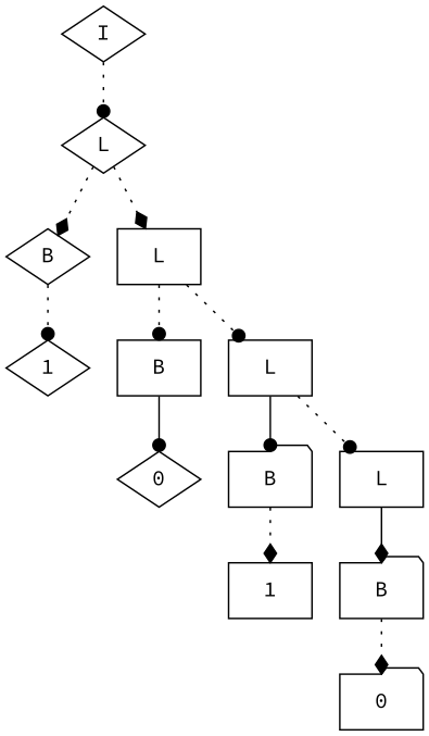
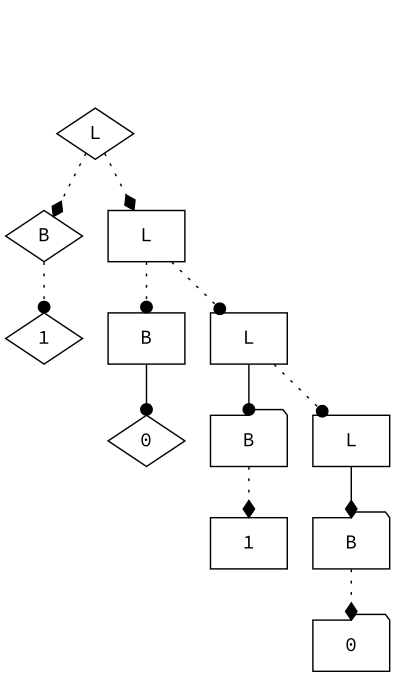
  digraph {
    fontname="Source Code Pro"
    node [shape=diamond fontname="Source Code Pro"]
    edge [style=dotted arrowhead=dot fontname="Source Code Pro"]
    n1 [label=1]
    n2 [label=B]
    n3 [label=0]
    n4 [label=B shape=box]
    n5 [label=1 shape=box]
    n6 [label=B shape=folder]
    n7 [label=0 shape=folder]
    n8 [label=B shape=folder]
    n9 [label=L shape=box]
    n10 [label=L shape=box]
    n11 [label=L shape=box]
    n12 [label=L]
-   n13 [label=I]
    n2 -> n1
    n4 -> n3 [style=solid]
    n6 -> n5 [arrowhead=diamond]
    n8 -> n7 [arrowhead=diamond]
    n9 -> n8 [style=solid arrowhead=diamond]
    n10 -> n6 [style=solid]
    n10 -> n9
    n11 -> n4
    n11 -> n10
    n12 -> n2 [arrowhead=diamond]
    n12 -> n11 [arrowhead=diamond]
-   n13 -> n12
  }
